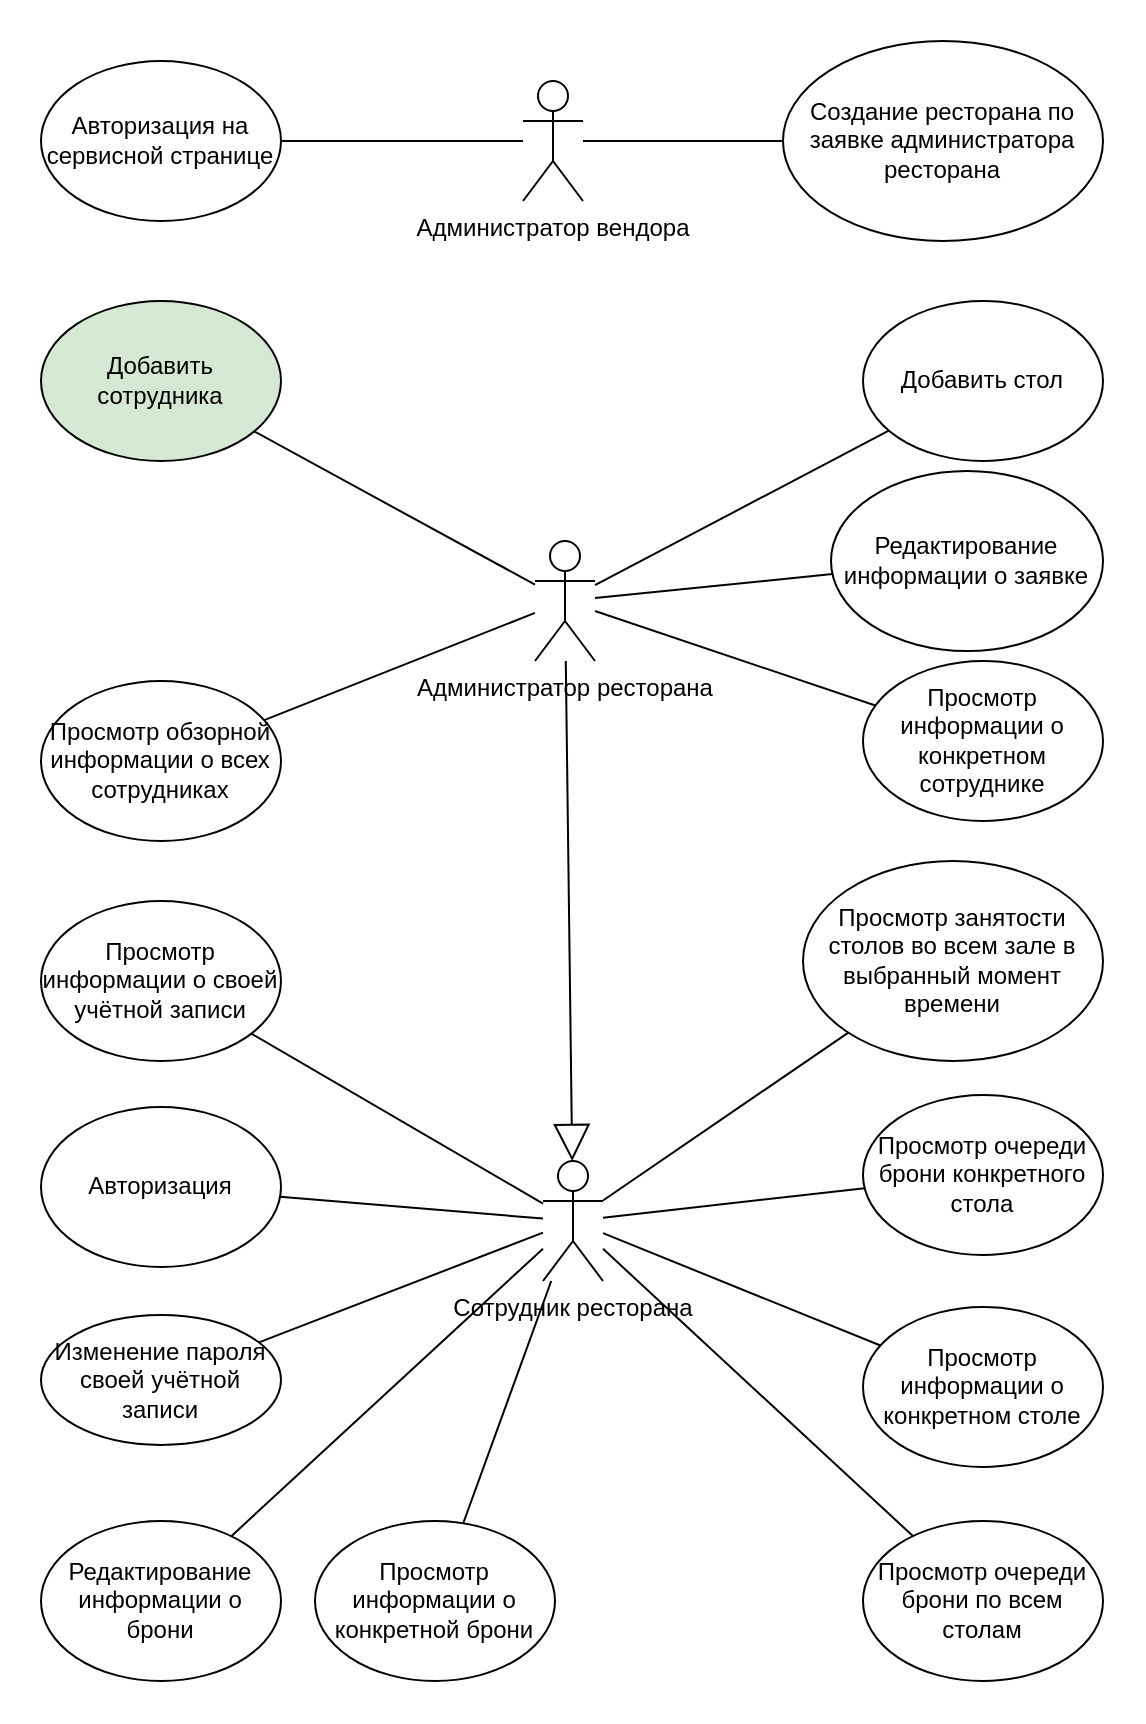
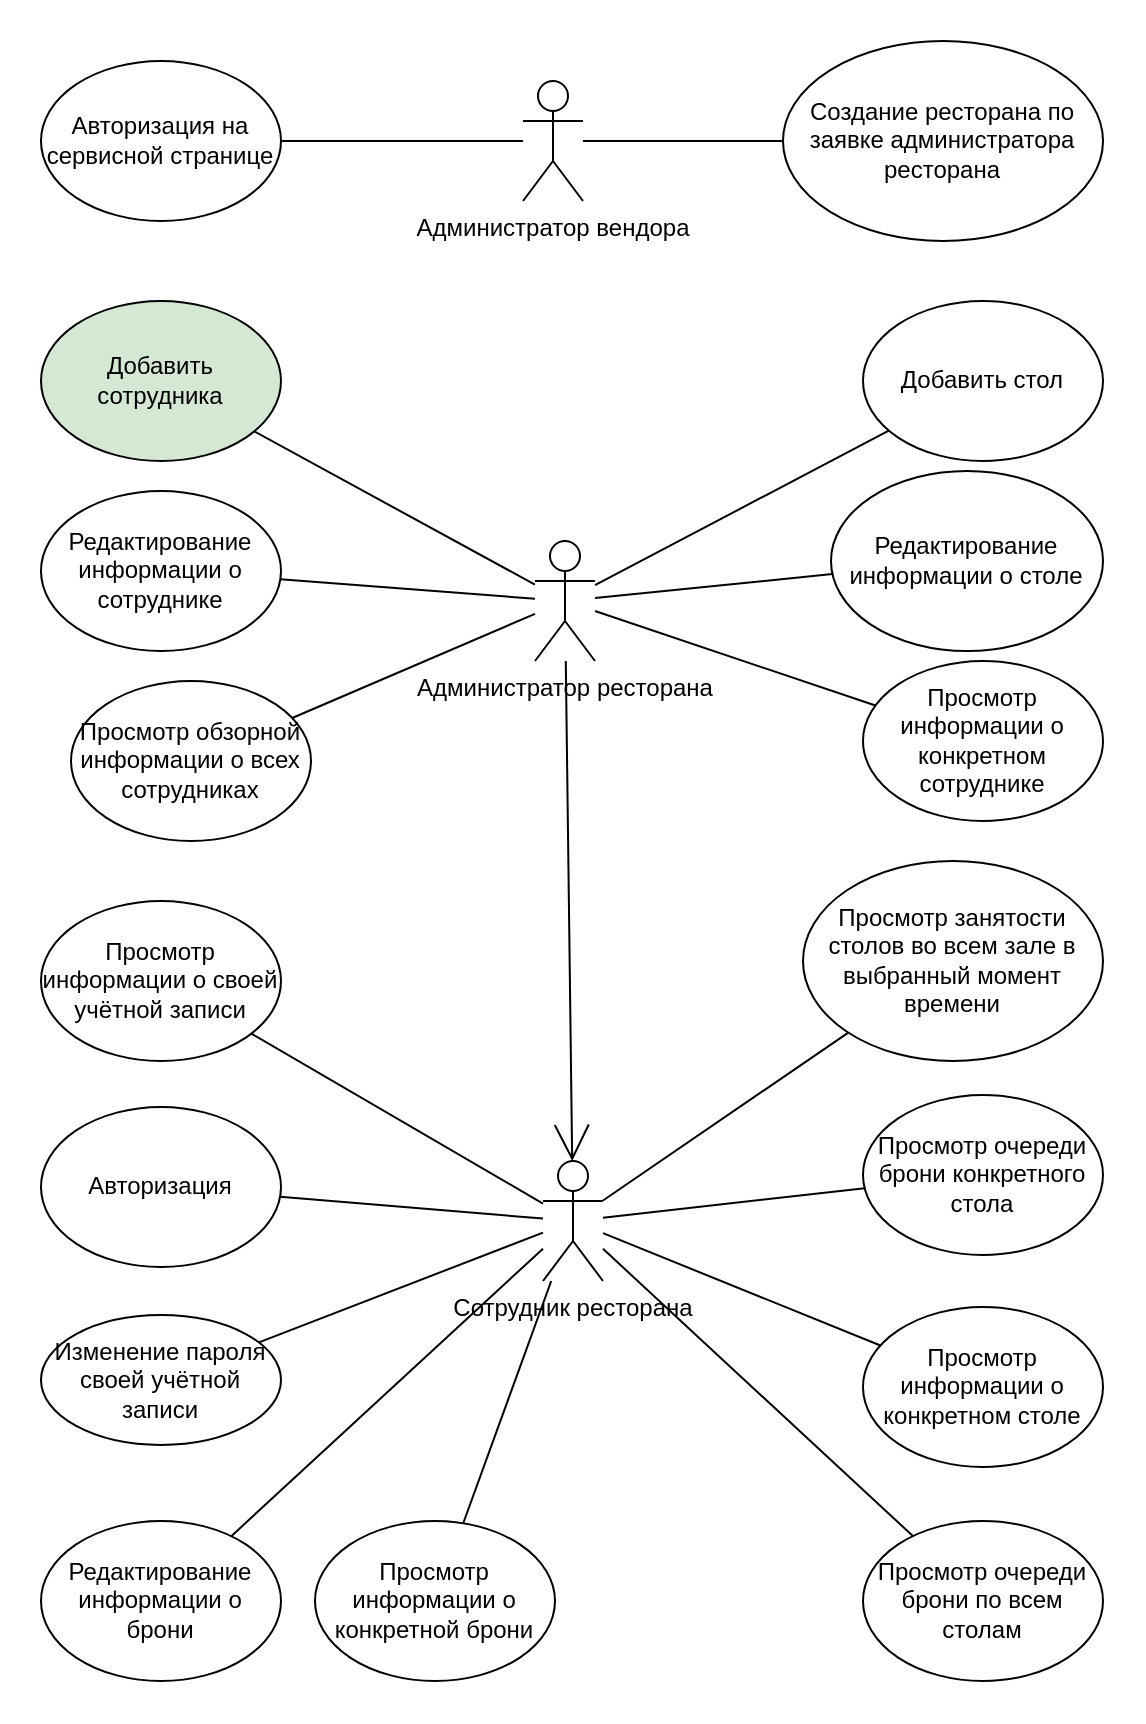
  <mxCell id="0" />
  <mxCell id="1" parent="0" />
  <mxCell id="2" value="Администратор вендора" style="shape=umlActor;verticalLabelPosition=bottom;verticalAlign=top;html=1;outlineConnect=0;" vertex="1" parent="1"><mxGeometry x="261" y="40" width="30" height="60" as="geometry" /></mxCell>
  <mxCell id="3" value="Авторизация на сервисной странице" style="ellipse;whiteSpace=wrap;html=1;" vertex="1" parent="1"><mxGeometry x="20" y="30" width="120" height="80" as="geometry" /></mxCell>
  <mxCell id="4" value="Создание ресторана по заявке администратора ресторана" style="ellipse;whiteSpace=wrap;html=1;" vertex="1" parent="1"><mxGeometry x="391" y="20" width="160" height="100" as="geometry" /></mxCell>
  <mxCell id="5" value="" style="endArrow=none;html=1;rounded=0;" edge="1" parent="1" source="2" target="3"><mxGeometry width="50" height="50" relative="1" as="geometry"><mxPoint x="305" y="30" as="sourcePoint" /><mxPoint x="355" y="-20" as="targetPoint" /></mxGeometry></mxCell>
  <mxCell id="6" value="" style="endArrow=none;html=1;rounded=0;" edge="1" parent="1" source="2" target="4"><mxGeometry width="50" height="50" relative="1" as="geometry"><mxPoint x="285" y="210" as="sourcePoint" /><mxPoint x="335" y="160" as="targetPoint" /></mxGeometry></mxCell>
  <mxCell id="7" value="Администратор ресторана" style="shape=umlActor;verticalLabelPosition=bottom;verticalAlign=top;html=1;outlineConnect=0;" vertex="1" parent="1"><mxGeometry x="267" y="270" width="30" height="60" as="geometry" /></mxCell>
  <mxCell id="8" value="Добавить стол" style="ellipse;whiteSpace=wrap;html=1;" vertex="1" parent="1"><mxGeometry x="431" y="150" width="120" height="80" as="geometry" /></mxCell>
- <mxCell id="9" value="Редактирование информации о заявке" style="ellipse;whiteSpace=wrap;html=1;" vertex="1" parent="1"><mxGeometry x="415" y="235" width="136" height="90" as="geometry" /></mxCell>
+ <mxCell id="9" value="Редактирование информации о столе" style="ellipse;whiteSpace=wrap;html=1;" vertex="1" parent="1"><mxGeometry x="415" y="235" width="136" height="90" as="geometry" /></mxCell>
+ <mxCell id="10" value="Редактирование информации о сотруднике" style="ellipse;whiteSpace=wrap;html=1;" vertex="1" parent="1"><mxGeometry x="20" y="245" width="120" height="80" as="geometry" /></mxCell>
  <mxCell id="11" value="Добавить сотрудника" style="ellipse;whiteSpace=wrap;html=1;fillColor=#d5e8d4;" vertex="1" parent="1"><mxGeometry x="20" y="150" width="120" height="80" as="geometry" /></mxCell>
  <mxCell id="12" value="Просмотр информации о конкретном сотруднике" style="ellipse;whiteSpace=wrap;html=1;" vertex="1" parent="1"><mxGeometry x="431" y="330" width="120" height="80" as="geometry" /></mxCell>
- <mxCell id="13" value="Просмотр обзорной информации о всех сотрудниках" style="ellipse;whiteSpace=wrap;html=1;" vertex="1" parent="1"><mxGeometry x="20" y="340" width="120" height="80" as="geometry" /></mxCell>
+ <mxCell id="13" value="Просмотр обзорной информации о всех сотрудниках" style="ellipse;whiteSpace=wrap;html=1;" vertex="1" parent="1"><mxGeometry x="35" y="340" width="120" height="80" as="geometry" /></mxCell>
  <mxCell id="14" value="" style="endArrow=none;html=1;rounded=0;" edge="1" parent="1" source="8" target="7"><mxGeometry width="50" height="50" relative="1" as="geometry"><mxPoint x="269" y="390" as="sourcePoint" /><mxPoint x="319" y="340" as="targetPoint" /></mxGeometry></mxCell>
  <mxCell id="15" value="" style="endArrow=none;html=1;rounded=0;" edge="1" parent="1" source="9" target="7"><mxGeometry width="50" height="50" relative="1" as="geometry"><mxPoint x="269" y="390" as="sourcePoint" /><mxPoint x="319" y="340" as="targetPoint" /></mxGeometry></mxCell>
  <mxCell id="16" value="" style="endArrow=none;html=1;rounded=0;" edge="1" parent="1" source="13" target="7"><mxGeometry width="50" height="50" relative="1" as="geometry"><mxPoint x="269" y="390" as="sourcePoint" /><mxPoint x="319" y="340" as="targetPoint" /></mxGeometry></mxCell>
  <mxCell id="17" value="" style="endArrow=none;html=1;rounded=0;" edge="1" parent="1" source="12" target="7"><mxGeometry width="50" height="50" relative="1" as="geometry"><mxPoint x="269" y="390" as="sourcePoint" /><mxPoint x="319" y="340" as="targetPoint" /></mxGeometry></mxCell>
  <mxCell id="18" value="" style="endArrow=none;html=1;rounded=0;" edge="1" parent="1" source="11" target="7"><mxGeometry width="50" height="50" relative="1" as="geometry"><mxPoint x="269" y="390" as="sourcePoint" /><mxPoint x="319" y="340" as="targetPoint" /></mxGeometry></mxCell>
+ <mxCell id="19" value="" style="endArrow=none;html=1;rounded=0;" edge="1" parent="1" source="10" target="7"><mxGeometry width="50" height="50" relative="1" as="geometry"><mxPoint x="269" y="390" as="sourcePoint" /><mxPoint x="319" y="340" as="targetPoint" /></mxGeometry></mxCell>
  <mxCell id="20" value="&lt;span style=&quot;background-color: rgb(255, 255, 255);&quot;&gt;Сотрудник ресторана&lt;/span&gt;" style="shape=umlActor;verticalLabelPosition=bottom;verticalAlign=top;html=1;outlineConnect=0;" vertex="1" parent="1"><mxGeometry x="271" y="580" width="30" height="60" as="geometry" /></mxCell>
  <mxCell id="21" value="Изменение пароля своей учётной записи" style="ellipse;whiteSpace=wrap;html=1;" vertex="1" parent="1"><mxGeometry x="20" y="657" width="120" height="65" as="geometry" /></mxCell>
  <mxCell id="22" value="Просмотр информации о своей учётной записи" style="ellipse;whiteSpace=wrap;html=1;" vertex="1" parent="1"><mxGeometry x="20" y="450" width="120" height="80" as="geometry" /></mxCell>
  <mxCell id="23" value="Авторизация" style="ellipse;whiteSpace=wrap;html=1;" vertex="1" parent="1"><mxGeometry x="20" y="553" width="120" height="80" as="geometry" /></mxCell>
  <mxCell id="24" value="Просмотр информации о конкретном столе" style="ellipse;whiteSpace=wrap;html=1;" vertex="1" parent="1"><mxGeometry x="431" y="653" width="120" height="80" as="geometry" /></mxCell>
  <mxCell id="25" value="Просмотр занятости столов во всем зале в выбранный момент времени" style="ellipse;whiteSpace=wrap;html=1;" vertex="1" parent="1"><mxGeometry x="401" y="430" width="150" height="100" as="geometry" /></mxCell>
  <mxCell id="26" value="Просмотр очереди брони по всем столам" style="ellipse;whiteSpace=wrap;html=1;" vertex="1" parent="1"><mxGeometry x="431" y="760" width="120" height="80" as="geometry" /></mxCell>
  <mxCell id="27" value="Просмотр очереди брони конкретного стола" style="ellipse;whiteSpace=wrap;html=1;" vertex="1" parent="1"><mxGeometry x="431" y="547" width="120" height="80" as="geometry" /></mxCell>
  <mxCell id="28" value="Просмотр информации о конкретной брони" style="ellipse;whiteSpace=wrap;html=1;" vertex="1" parent="1"><mxGeometry x="157" y="760" width="120" height="80" as="geometry" /></mxCell>
  <mxCell id="29" value="Редактирование информации о брони" style="ellipse;whiteSpace=wrap;html=1;" vertex="1" parent="1"><mxGeometry x="20" y="760" width="120" height="80" as="geometry" /></mxCell>
  <mxCell id="30" value="" style="endArrow=none;html=1;rounded=0;" edge="1" parent="1" source="20" target="27"><mxGeometry width="50" height="50" relative="1" as="geometry"><mxPoint x="270" y="675" as="sourcePoint" /><mxPoint x="320" y="625" as="targetPoint" /></mxGeometry></mxCell>
  <mxCell id="31" value="" style="endArrow=none;html=1;rounded=0;" edge="1" parent="1" source="20" target="21"><mxGeometry width="50" height="50" relative="1" as="geometry"><mxPoint x="270" y="675" as="sourcePoint" /><mxPoint x="320" y="625" as="targetPoint" /></mxGeometry></mxCell>
  <mxCell id="32" value="" style="endArrow=none;html=1;rounded=0;" edge="1" parent="1" source="20" target="26"><mxGeometry width="50" height="50" relative="1" as="geometry"><mxPoint x="270" y="675" as="sourcePoint" /><mxPoint x="320" y="625" as="targetPoint" /></mxGeometry></mxCell>
  <mxCell id="33" value="" style="endArrow=none;html=1;rounded=0;" edge="1" parent="1" source="20" target="25"><mxGeometry width="50" height="50" relative="1" as="geometry"><mxPoint x="270" y="675" as="sourcePoint" /><mxPoint x="320" y="625" as="targetPoint" /></mxGeometry></mxCell>
  <mxCell id="34" value="" style="endArrow=none;html=1;rounded=0;" edge="1" parent="1" source="20" target="24"><mxGeometry width="50" height="50" relative="1" as="geometry"><mxPoint x="270" y="675" as="sourcePoint" /><mxPoint x="320" y="625" as="targetPoint" /></mxGeometry></mxCell>
  <mxCell id="35" value="" style="endArrow=none;html=1;rounded=0;" edge="1" parent="1" source="20" target="23"><mxGeometry width="50" height="50" relative="1" as="geometry"><mxPoint x="170" y="615" as="sourcePoint" /><mxPoint x="320" y="625" as="targetPoint" /></mxGeometry></mxCell>
  <mxCell id="36" value="" style="endArrow=none;html=1;rounded=0;" edge="1" parent="1" source="20" target="22"><mxGeometry width="50" height="50" relative="1" as="geometry"><mxPoint x="270" y="675" as="sourcePoint" /><mxPoint x="320" y="625" as="targetPoint" /></mxGeometry></mxCell>
  <mxCell id="37" value="" style="endArrow=none;html=1;rounded=0;" edge="1" parent="1" source="20" target="28"><mxGeometry width="50" height="50" relative="1" as="geometry"><mxPoint x="270" y="675" as="sourcePoint" /><mxPoint x="320" y="625" as="targetPoint" /></mxGeometry></mxCell>
  <mxCell id="38" value="" style="endArrow=none;html=1;rounded=0;" edge="1" parent="1" source="20" target="29"><mxGeometry width="50" height="50" relative="1" as="geometry"><mxPoint x="270" y="675" as="sourcePoint" /><mxPoint x="320" y="625" as="targetPoint" /></mxGeometry></mxCell>
- <mxCell id="39" value="" style="endArrow=block;endSize=16;endFill=0;html=1;rounded=0;" edge="1" parent="1" source="7" target="20"><mxGeometry width="160" relative="1" as="geometry"><mxPoint x="160" y="490" as="sourcePoint" /><mxPoint x="320" y="490" as="targetPoint" /></mxGeometry></mxCell>
+ <mxCell id="39" value="" style="endArrow=open;endSize=16;endFill=0;html=1;rounded=0;" edge="1" parent="1" source="7" target="20"><mxGeometry width="160" relative="1" as="geometry"><mxPoint x="160" y="490" as="sourcePoint" /><mxPoint x="320" y="490" as="targetPoint" /></mxGeometry></mxCell>
